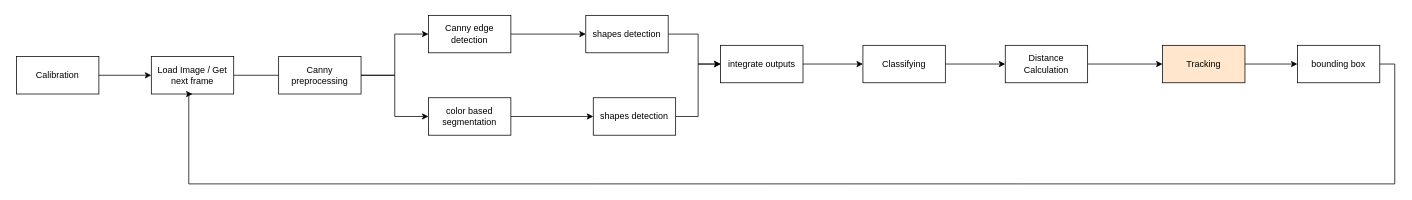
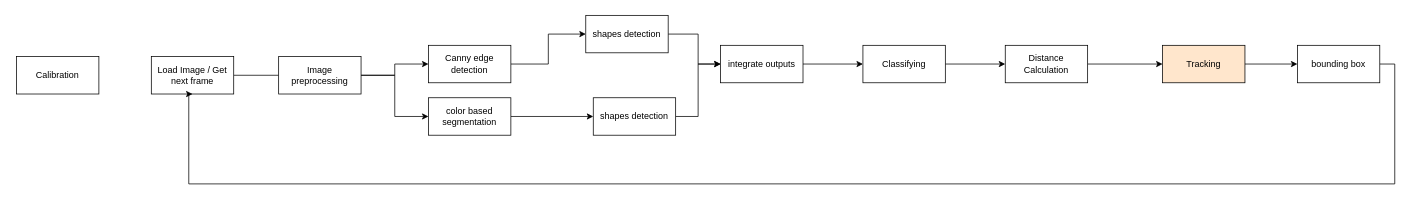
  <mxCell id="0" />
  <mxCell id="1" parent="0" />
- <mxCell id="2" style="edgeStyle=orthogonalEdgeStyle;rounded=0;orthogonalLoop=1;jettySize=auto;html=1;exitX=1;exitY=0.5;exitDx=0;exitDy=0;entryX=0;entryY=0.5;entryDx=0;entryDy=0;" parent="1" source="3" target="9" edge="1"><mxGeometry relative="1" as="geometry" /></mxCell>
  <mxCell id="3" value="Calibration" style="html=1;whiteSpace=wrap;" parent="1" vertex="1"><mxGeometry x="20" y="75" width="110" height="50" as="geometry" /></mxCell>
  <mxCell id="4" style="edgeStyle=orthogonalEdgeStyle;rounded=0;orthogonalLoop=1;jettySize=auto;html=1;exitX=1;exitY=0.5;exitDx=0;exitDy=0;entryX=0;entryY=0.5;entryDx=0;entryDy=0;" parent="1" source="5" target="26" edge="1"><mxGeometry relative="1" as="geometry" /></mxCell>
  <mxCell id="5" value="Classifying" style="html=1;whiteSpace=wrap;" parent="1" vertex="1"><mxGeometry x="1150" y="60" width="110" height="50" as="geometry" /></mxCell>
  <mxCell id="6" style="edgeStyle=orthogonalEdgeStyle;rounded=0;orthogonalLoop=1;jettySize=auto;html=1;exitX=1;exitY=0.5;exitDx=0;exitDy=0;" parent="1" source="7" target="11" edge="1"><mxGeometry relative="1" as="geometry" /></mxCell>
  <mxCell id="7" value="Tracking" style="html=1;whiteSpace=wrap;fillColor=#ffe6cc;" parent="1" vertex="1"><mxGeometry x="1550" y="60" width="110" height="50" as="geometry" /></mxCell>
  <mxCell id="8" style="edgeStyle=orthogonalEdgeStyle;rounded=0;orthogonalLoop=1;jettySize=auto;html=1;exitX=1;exitY=0.5;exitDx=0;exitDy=0;entryX=0;entryY=0.5;entryDx=0;entryDy=0;endArrow=none;" parent="1" source="9" target="18" edge="1"><mxGeometry relative="1" as="geometry" /></mxCell>
  <mxCell id="9" value="Load Image / Get next frame" style="html=1;whiteSpace=wrap;" parent="1" vertex="1"><mxGeometry x="200" y="75" width="110" height="50" as="geometry" /></mxCell>
  <mxCell id="10" style="edgeStyle=orthogonalEdgeStyle;rounded=0;orthogonalLoop=1;jettySize=auto;html=1;exitX=1;exitY=0.5;exitDx=0;exitDy=0;entryX=0.5;entryY=1;entryDx=0;entryDy=0;" parent="1" source="11" target="9" edge="1"><mxGeometry relative="1" as="geometry"><Array as="points"><mxPoint x="1860" y="85" /><mxPoint x="1860" y="245" /><mxPoint x="250" y="245" /><mxPoint x="250" y="125" /></Array></mxGeometry></mxCell>
  <mxCell id="11" value="bounding box" style="html=1;whiteSpace=wrap;" parent="1" vertex="1"><mxGeometry x="1730" y="60" width="110" height="50" as="geometry" /></mxCell>
  <mxCell id="12" style="edgeStyle=orthogonalEdgeStyle;rounded=0;orthogonalLoop=1;jettySize=auto;html=1;exitX=1;exitY=0.5;exitDx=0;exitDy=0;" parent="1" source="13" target="5" edge="1"><mxGeometry relative="1" as="geometry" /></mxCell>
  <mxCell id="13" value="integrate outputs" style="html=1;whiteSpace=wrap;" parent="1" vertex="1"><mxGeometry x="960" y="60" width="110" height="50" as="geometry" /></mxCell>
  <mxCell id="14" style="edgeStyle=orthogonalEdgeStyle;rounded=0;orthogonalLoop=1;jettySize=auto;html=1;exitX=1;exitY=0.5;exitDx=0;exitDy=0;entryX=0;entryY=0.5;entryDx=0;entryDy=0;" parent="1" source="15" target="24" edge="1"><mxGeometry relative="1" as="geometry" /></mxCell>
- <mxCell id="15" value="Canny edge detection" style="html=1;whiteSpace=wrap;" parent="1" vertex="1"><mxGeometry x="570" y="20" width="110" height="50" as="geometry" /></mxCell>
+ <mxCell id="15" value="Canny edge detection" style="html=1;whiteSpace=wrap;" parent="1" vertex="1"><mxGeometry x="570" y="60" width="110" height="50" as="geometry" /></mxCell>
  <mxCell id="16" style="edgeStyle=orthogonalEdgeStyle;rounded=0;orthogonalLoop=1;jettySize=auto;html=1;entryX=0;entryY=0.5;entryDx=0;entryDy=0;" parent="1" source="18" target="15" edge="1"><mxGeometry relative="1" as="geometry" /></mxCell>
  <mxCell id="17" style="edgeStyle=orthogonalEdgeStyle;rounded=0;orthogonalLoop=1;jettySize=auto;html=1;entryX=0;entryY=0.5;entryDx=0;entryDy=0;" parent="1" source="18" target="22" edge="1"><mxGeometry relative="1" as="geometry" /></mxCell>
- <mxCell id="18" value="Canny preprocessing" style="html=1;whiteSpace=wrap;" parent="1" vertex="1"><mxGeometry x="370" y="75" width="110" height="50" as="geometry" /></mxCell>
+ <mxCell id="18" value="Image preprocessing" style="html=1;whiteSpace=wrap;" parent="1" vertex="1"><mxGeometry x="370" y="75" width="110" height="50" as="geometry" /></mxCell>
  <mxCell id="19" style="edgeStyle=orthogonalEdgeStyle;rounded=0;orthogonalLoop=1;jettySize=auto;html=1;exitX=1;exitY=0.5;exitDx=0;exitDy=0;entryX=0;entryY=0.5;entryDx=0;entryDy=0;" parent="1" source="20" target="13" edge="1"><mxGeometry relative="1" as="geometry"><Array as="points"><mxPoint x="930" y="155" /><mxPoint x="930" y="85" /></Array></mxGeometry></mxCell>
  <mxCell id="20" value="shapes detection" style="html=1;whiteSpace=wrap;" parent="1" vertex="1"><mxGeometry x="790" y="130" width="110" height="50" as="geometry" /></mxCell>
  <mxCell id="21" style="edgeStyle=orthogonalEdgeStyle;rounded=0;orthogonalLoop=1;jettySize=auto;html=1;exitX=1;exitY=0.5;exitDx=0;exitDy=0;entryX=0;entryY=0.5;entryDx=0;entryDy=0;" parent="1" source="22" target="20" edge="1"><mxGeometry relative="1" as="geometry" /></mxCell>
  <mxCell id="22" value="color based segmentation" style="html=1;whiteSpace=wrap;" parent="1" vertex="1"><mxGeometry x="570" y="130" width="110" height="50" as="geometry" /></mxCell>
  <mxCell id="23" style="edgeStyle=orthogonalEdgeStyle;rounded=0;orthogonalLoop=1;jettySize=auto;html=1;exitX=1;exitY=0.5;exitDx=0;exitDy=0;entryX=0;entryY=0.5;entryDx=0;entryDy=0;" parent="1" source="24" target="13" edge="1"><mxGeometry relative="1" as="geometry"><Array as="points"><mxPoint x="930" y="45" /><mxPoint x="930" y="85" /></Array></mxGeometry></mxCell>
  <mxCell id="24" value="shapes detection" style="html=1;whiteSpace=wrap;" parent="1" vertex="1"><mxGeometry x="780" y="20" width="110" height="50" as="geometry" /></mxCell>
  <mxCell id="25" style="edgeStyle=orthogonalEdgeStyle;rounded=0;orthogonalLoop=1;jettySize=auto;html=1;exitX=1;exitY=0.5;exitDx=0;exitDy=0;entryX=0;entryY=0.5;entryDx=0;entryDy=0;" parent="1" source="26" target="7" edge="1"><mxGeometry relative="1" as="geometry" /></mxCell>
  <mxCell id="26" value="Distance Calculation" style="html=1;whiteSpace=wrap;" parent="1" vertex="1"><mxGeometry x="1340" y="60" width="110" height="50" as="geometry" /></mxCell>
